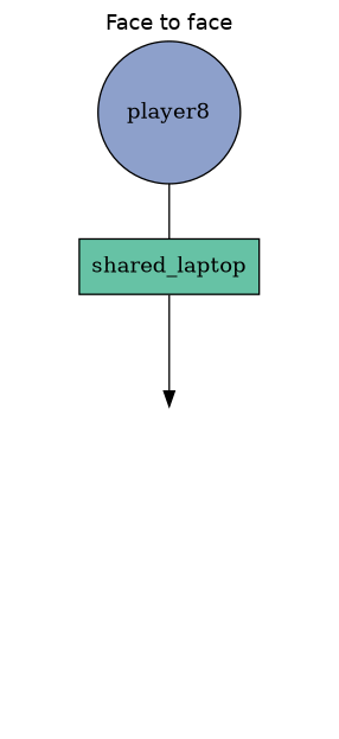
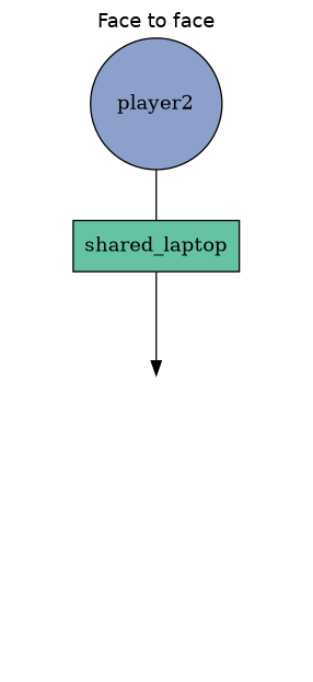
  digraph {
    fontname=Helvetica
    label="Face to face"
    labelloc=t
    rankdir=TB
    node [shape=circle style=filled]
    shared_laptop [fillcolor="#66C2A5" shape=rectangle]
    shared_laptop_end [style=invis width=0]
-   player2 [fillcolor="#8DA0CB" label=player8]
+   player2 [fillcolor="#8DA0CB"]
    shared_laptop -> shared_laptop_end [minlen=2]
    player2 -> shared_laptop [dir=none]
  }
